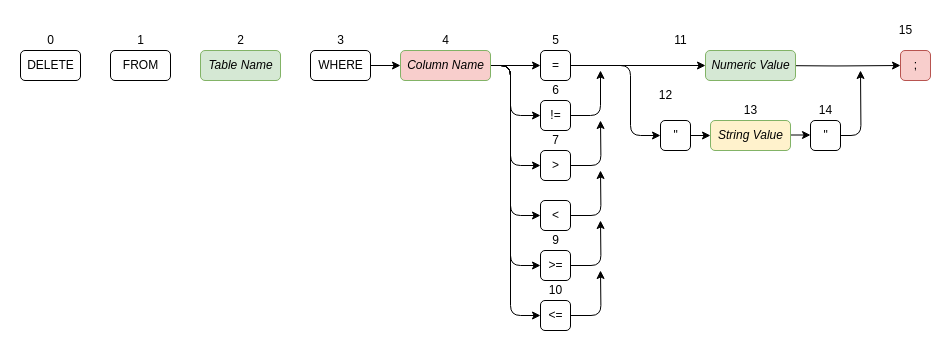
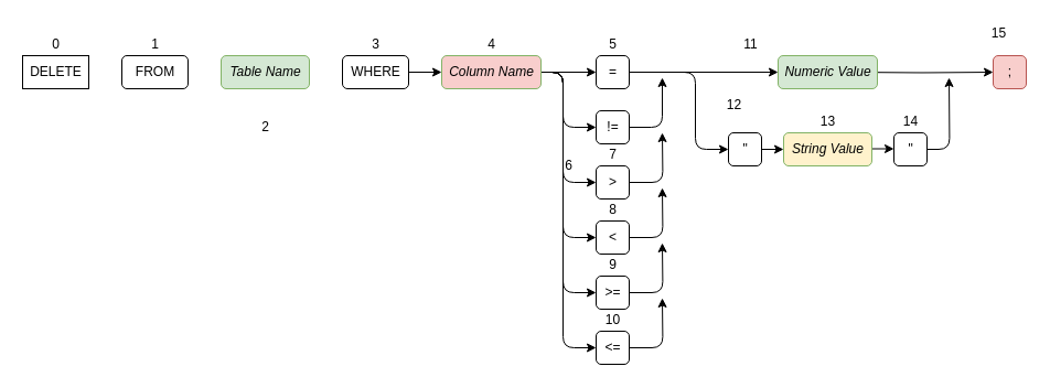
  <mxCell id="0" />
  <mxCell id="1" parent="0" />
- <mxCell id="2" value="DELETE" style="html=1;rounded=1;" parent="1" vertex="1"><mxGeometry x="20" y="50" width="60" height="30" as="geometry" /></mxCell>
+ <mxCell id="2" value="DELETE" style="html=1;rounded=0;" parent="1" vertex="1"><mxGeometry x="20" y="50" width="60" height="30" as="geometry" /></mxCell>
  <mxCell id="3" value="0" style="text;html=1;align=center;verticalAlign=middle;resizable=0;points=[];autosize=1;rounded=1;" parent="1" vertex="1"><mxGeometry x="40" y="30" width="20" height="20" as="geometry" /></mxCell>
  <mxCell id="4" value="FROM" style="html=1;rounded=1;" parent="1" vertex="1"><mxGeometry x="110" y="50" width="60" height="30" as="geometry" /></mxCell>
  <mxCell id="5" value="1" style="text;html=1;align=center;verticalAlign=middle;resizable=0;points=[];autosize=1;rounded=1;" parent="1" vertex="1"><mxGeometry x="130" y="30" width="20" height="20" as="geometry" /></mxCell>
  <mxCell id="6" value="&lt;i&gt;Table Name&lt;/i&gt;" style="html=1;fillColor=#d5e8d4;strokeColor=#82b366;rounded=1;" parent="1" vertex="1"><mxGeometry x="200" y="50" width="80" height="30" as="geometry" /></mxCell>
- <mxCell id="7" value="2" style="text;html=1;align=center;verticalAlign=middle;resizable=0;points=[];autosize=1;rounded=1;" parent="1" vertex="1"><mxGeometry x="230" y="30" width="20" height="20" as="geometry" /></mxCell>
+ <mxCell id="7" value="2" style="text;html=1;align=center;verticalAlign=middle;resizable=0;points=[];autosize=1;rounded=1;" parent="1" vertex="1"><mxGeometry x="230" y="105" width="20" height="20" as="geometry" /></mxCell>
  <mxCell id="8" style="edgeStyle=orthogonalEdgeStyle;orthogonalLoop=1;jettySize=auto;html=1;exitX=1;exitY=0.5;exitDx=0;exitDy=0;entryX=0;entryY=0.5;entryDx=0;entryDy=0;" parent="1" source="9" edge="1"><mxGeometry relative="1" as="geometry"><mxPoint x="400" y="65" as="targetPoint" /></mxGeometry></mxCell>
  <mxCell id="9" value="WHERE" style="html=1;rounded=1;" parent="1" vertex="1"><mxGeometry x="310" y="50" width="60" height="30" as="geometry" /></mxCell>
  <mxCell id="10" value="3" style="text;html=1;align=center;verticalAlign=middle;resizable=0;points=[];autosize=1;rounded=1;" parent="1" vertex="1"><mxGeometry x="330" y="30" width="20" height="20" as="geometry" /></mxCell>
  <mxCell id="11" style="edgeStyle=orthogonalEdgeStyle;orthogonalLoop=1;jettySize=auto;html=1;exitX=1;exitY=0.5;exitDx=0;exitDy=0;entryX=0;entryY=0.5;entryDx=0;entryDy=0;" parent="1" source="17" target="24" edge="1"><mxGeometry relative="1" as="geometry"><mxPoint x="510" y="65" as="sourcePoint" /><mxPoint x="540" y="65" as="targetPoint" /></mxGeometry></mxCell>
  <mxCell id="12" style="edgeStyle=orthogonalEdgeStyle;orthogonalLoop=1;jettySize=auto;html=1;exitX=1;exitY=0.5;exitDx=0;exitDy=0;entryX=0;entryY=0.5;entryDx=0;entryDy=0;" parent="1" source="17" target="39" edge="1"><mxGeometry relative="1" as="geometry"><mxPoint x="510" y="65" as="sourcePoint" /><Array as="points"><mxPoint x="510" y="65" /><mxPoint x="510" y="315" /></Array></mxGeometry></mxCell>
  <mxCell id="13" style="edgeStyle=orthogonalEdgeStyle;orthogonalLoop=1;jettySize=auto;html=1;exitX=1;exitY=0.5;exitDx=0;exitDy=0;entryX=0;entryY=0.5;entryDx=0;entryDy=0;" parent="1" source="17" target="27" edge="1"><mxGeometry relative="1" as="geometry"><Array as="points"><mxPoint x="510" y="65" /><mxPoint x="510" y="115" /></Array></mxGeometry></mxCell>
  <mxCell id="14" style="edgeStyle=orthogonalEdgeStyle;orthogonalLoop=1;jettySize=auto;html=1;exitX=1;exitY=0.5;exitDx=0;exitDy=0;entryX=0;entryY=0.5;entryDx=0;entryDy=0;" parent="1" source="17" target="30" edge="1"><mxGeometry relative="1" as="geometry"><Array as="points"><mxPoint x="510" y="65" /><mxPoint x="510" y="165" /></Array></mxGeometry></mxCell>
  <mxCell id="15" style="edgeStyle=orthogonalEdgeStyle;orthogonalLoop=1;jettySize=auto;html=1;exitX=1;exitY=0.5;exitDx=0;exitDy=0;entryX=0;entryY=0.5;entryDx=0;entryDy=0;" parent="1" source="17" target="33" edge="1"><mxGeometry relative="1" as="geometry"><Array as="points"><mxPoint x="510" y="65" /><mxPoint x="510" y="215" /></Array></mxGeometry></mxCell>
  <mxCell id="16" style="edgeStyle=orthogonalEdgeStyle;orthogonalLoop=1;jettySize=auto;html=1;exitX=1;exitY=0.5;exitDx=0;exitDy=0;entryX=0;entryY=0.5;entryDx=0;entryDy=0;" parent="1" source="17" target="36" edge="1"><mxGeometry relative="1" as="geometry"><Array as="points"><mxPoint x="510" y="65" /><mxPoint x="510" y="265" /></Array></mxGeometry></mxCell>
  <mxCell id="17" value="&lt;i&gt;Column Name&lt;/i&gt;" style="html=1;fillColor=#f8cecc;strokeColor=#82b366;rounded=1;" parent="1" vertex="1"><mxGeometry x="400" y="50" width="90" height="30" as="geometry" /></mxCell>
  <mxCell id="18" value="4" style="text;html=1;align=center;verticalAlign=middle;resizable=0;points=[];autosize=1;rounded=1;" parent="1" vertex="1"><mxGeometry x="435" y="30" width="20" height="20" as="geometry" /></mxCell>
  <mxCell id="19" value=";" style="html=1;fillColor=#f8cecc;strokeColor=#b85450;rounded=1;" parent="1" vertex="1"><mxGeometry x="900" y="50" width="30" height="30" as="geometry" /></mxCell>
  <mxCell id="20" value="15" style="text;html=1;align=center;verticalAlign=middle;resizable=0;points=[];autosize=1;rounded=1;" parent="1" vertex="1"><mxGeometry x="890" y="20" width="30" height="20" as="geometry" /></mxCell>
  <mxCell id="21" style="edgeStyle=orthogonalEdgeStyle;orthogonalLoop=1;jettySize=auto;html=1;exitX=1;exitY=0.5;exitDx=0;exitDy=0;entryX=0;entryY=0.5;entryDx=0;entryDy=0;" parent="1" target="19" edge="1"><mxGeometry relative="1" as="geometry"><mxPoint x="770" y="65" as="sourcePoint" /><mxPoint x="800" y="65" as="targetPoint" /></mxGeometry></mxCell>
  <mxCell id="22" style="edgeStyle=orthogonalEdgeStyle;orthogonalLoop=1;jettySize=auto;html=1;exitX=1;exitY=0.5;exitDx=0;exitDy=0;entryX=0;entryY=0.5;entryDx=0;entryDy=0;" parent="1" source="24" target="41" edge="1"><mxGeometry relative="1" as="geometry"><mxPoint x="595" y="65" as="targetPoint" /></mxGeometry></mxCell>
  <mxCell id="23" style="edgeStyle=orthogonalEdgeStyle;rounded=1;orthogonalLoop=1;jettySize=auto;html=1;exitX=1;exitY=0.5;exitDx=0;exitDy=0;entryX=0;entryY=0.5;entryDx=0;entryDy=0;" parent="1" source="24" target="47" edge="1"><mxGeometry relative="1" as="geometry"><Array as="points"><mxPoint x="630" y="65" /><mxPoint x="630" y="135" /></Array></mxGeometry></mxCell>
  <mxCell id="24" value="=" style="html=1;rounded=1;" parent="1" vertex="1"><mxGeometry x="540" y="50" width="30" height="30" as="geometry" /></mxCell>
  <mxCell id="25" value="5" style="text;html=1;align=center;verticalAlign=middle;resizable=0;points=[];autosize=1;rounded=1;" parent="1" vertex="1"><mxGeometry x="545" y="30" width="20" height="20" as="geometry" /></mxCell>
  <mxCell id="26" style="edgeStyle=orthogonalEdgeStyle;rounded=1;orthogonalLoop=1;jettySize=auto;html=1;exitX=1;exitY=0.5;exitDx=0;exitDy=0;" parent="1" source="27" edge="1"><mxGeometry relative="1" as="geometry"><mxPoint x="600" y="70" as="targetPoint" /><Array as="points"><mxPoint x="600" y="115" /><mxPoint x="600" y="70" /></Array></mxGeometry></mxCell>
  <mxCell id="27" value="!=" style="html=1;rounded=1;" parent="1" vertex="1"><mxGeometry x="540" y="100" width="30" height="30" as="geometry" /></mxCell>
- <mxCell id="28" value="6" style="text;html=1;align=center;verticalAlign=middle;resizable=0;points=[];autosize=1;rounded=1;" parent="1" vertex="1"><mxGeometry x="545" y="80" width="20" height="20" as="geometry" /></mxCell>
+ <mxCell id="28" value="6" style="text;html=1;align=center;verticalAlign=middle;resizable=0;points=[];autosize=1;rounded=1;" parent="1" vertex="1"><mxGeometry x="505" y="140" width="20" height="20" as="geometry" /></mxCell>
  <mxCell id="29" style="edgeStyle=orthogonalEdgeStyle;rounded=1;orthogonalLoop=1;jettySize=auto;html=1;exitX=1;exitY=0.5;exitDx=0;exitDy=0;" parent="1" source="30" edge="1"><mxGeometry relative="1" as="geometry"><mxPoint x="600" y="120" as="targetPoint" /></mxGeometry></mxCell>
  <mxCell id="30" value="&amp;gt;" style="html=1;rounded=1;" parent="1" vertex="1"><mxGeometry x="540" y="150" width="30" height="30" as="geometry" /></mxCell>
  <mxCell id="31" value="7" style="text;html=1;align=center;verticalAlign=middle;resizable=0;points=[];autosize=1;rounded=1;" parent="1" vertex="1"><mxGeometry x="545" y="130" width="20" height="20" as="geometry" /></mxCell>
  <mxCell id="32" style="edgeStyle=orthogonalEdgeStyle;rounded=1;orthogonalLoop=1;jettySize=auto;html=1;exitX=1;exitY=0.5;exitDx=0;exitDy=0;" parent="1" source="33" edge="1"><mxGeometry relative="1" as="geometry"><mxPoint x="600" y="170" as="targetPoint" /></mxGeometry></mxCell>
  <mxCell id="33" value="&amp;lt;" style="html=1;rounded=1;" parent="1" vertex="1"><mxGeometry x="540" y="200" width="30" height="30" as="geometry" /></mxCell>
+ <mxCell id="34" value="8" style="text;html=1;align=center;verticalAlign=middle;resizable=0;points=[];autosize=1;rounded=1;" parent="1" vertex="1"><mxGeometry x="545" y="180" width="20" height="20" as="geometry" /></mxCell>
  <mxCell id="35" style="edgeStyle=orthogonalEdgeStyle;rounded=1;orthogonalLoop=1;jettySize=auto;html=1;exitX=1;exitY=0.5;exitDx=0;exitDy=0;" parent="1" source="36" edge="1"><mxGeometry relative="1" as="geometry"><mxPoint x="600" y="220" as="targetPoint" /></mxGeometry></mxCell>
  <mxCell id="36" value="&amp;gt;=" style="html=1;rounded=1;" parent="1" vertex="1"><mxGeometry x="540" y="250" width="30" height="30" as="geometry" /></mxCell>
  <mxCell id="37" value="9" style="text;html=1;align=center;verticalAlign=middle;resizable=0;points=[];autosize=1;rounded=1;" parent="1" vertex="1"><mxGeometry x="545" y="230" width="20" height="20" as="geometry" /></mxCell>
  <mxCell id="38" style="edgeStyle=orthogonalEdgeStyle;rounded=1;orthogonalLoop=1;jettySize=auto;html=1;exitX=1;exitY=0.5;exitDx=0;exitDy=0;" parent="1" source="39" edge="1"><mxGeometry relative="1" as="geometry"><mxPoint x="600" y="270" as="targetPoint" /></mxGeometry></mxCell>
  <mxCell id="39" value="&amp;lt;=" style="html=1;rounded=1;" parent="1" vertex="1"><mxGeometry x="540" y="300" width="30" height="30" as="geometry" /></mxCell>
  <mxCell id="40" value="10" style="text;html=1;align=center;verticalAlign=middle;resizable=0;points=[];autosize=1;rounded=1;" parent="1" vertex="1"><mxGeometry x="540" y="280" width="30" height="20" as="geometry" /></mxCell>
  <mxCell id="41" value="&lt;i&gt;Numeric Value&lt;/i&gt;" style="html=1;fillColor=#d5e8d4;strokeColor=#82b366;rounded=1;" parent="1" vertex="1"><mxGeometry x="705" y="50" width="90" height="30" as="geometry" /></mxCell>
  <mxCell id="42" value="11" style="text;html=1;align=center;verticalAlign=middle;resizable=0;points=[];autosize=1;rounded=1;" parent="1" vertex="1"><mxGeometry x="665" y="30" width="30" height="20" as="geometry" /></mxCell>
  <mxCell id="43" style="edgeStyle=orthogonalEdgeStyle;orthogonalLoop=1;jettySize=auto;html=1;exitX=1;exitY=0.5;exitDx=0;exitDy=0;entryX=0;entryY=0.5;entryDx=0;entryDy=0;" parent="1" target="49" edge="1"><mxGeometry relative="1" as="geometry"><mxPoint x="780" y="134.5" as="sourcePoint" /><mxPoint x="820" y="134.5" as="targetPoint" /></mxGeometry></mxCell>
  <mxCell id="44" value="&lt;i&gt;String Value&lt;/i&gt;" style="html=1;fillColor=#fff2cc;strokeColor=#82b366;rounded=1;" parent="1" vertex="1"><mxGeometry x="710" y="120" width="80" height="30" as="geometry" /></mxCell>
  <mxCell id="45" value="13" style="text;html=1;align=center;verticalAlign=middle;resizable=0;points=[];autosize=1;rounded=1;" parent="1" vertex="1"><mxGeometry x="735" y="100" width="30" height="20" as="geometry" /></mxCell>
  <mxCell id="46" style="edgeStyle=orthogonalEdgeStyle;rounded=0;orthogonalLoop=1;jettySize=auto;html=1;exitX=1;exitY=0.5;exitDx=0;exitDy=0;entryX=0;entryY=0.5;entryDx=0;entryDy=0;" parent="1" source="47" target="44" edge="1"><mxGeometry relative="1" as="geometry" /></mxCell>
  <mxCell id="47" value="&quot;" style="html=1;rounded=1;" parent="1" vertex="1"><mxGeometry x="660" y="120" width="30" height="30" as="geometry" /></mxCell>
  <mxCell id="48" style="edgeStyle=orthogonalEdgeStyle;rounded=1;orthogonalLoop=1;jettySize=auto;html=1;exitX=1;exitY=0.5;exitDx=0;exitDy=0;" parent="1" source="49" edge="1"><mxGeometry relative="1" as="geometry"><mxPoint x="860" y="70" as="targetPoint" /></mxGeometry></mxCell>
  <mxCell id="49" value="&quot;" style="html=1;rounded=1;" parent="1" vertex="1"><mxGeometry x="810" y="120" width="30" height="30" as="geometry" /></mxCell>
  <mxCell id="50" value="12" style="text;html=1;align=center;verticalAlign=middle;resizable=0;points=[];autosize=1;rounded=1;" parent="1" vertex="1"><mxGeometry x="650" y="85" width="30" height="20" as="geometry" /></mxCell>
  <mxCell id="51" value="14" style="text;html=1;align=center;verticalAlign=middle;resizable=0;points=[];autosize=1;rounded=1;" parent="1" vertex="1"><mxGeometry x="810" y="100" width="30" height="20" as="geometry" /></mxCell>
